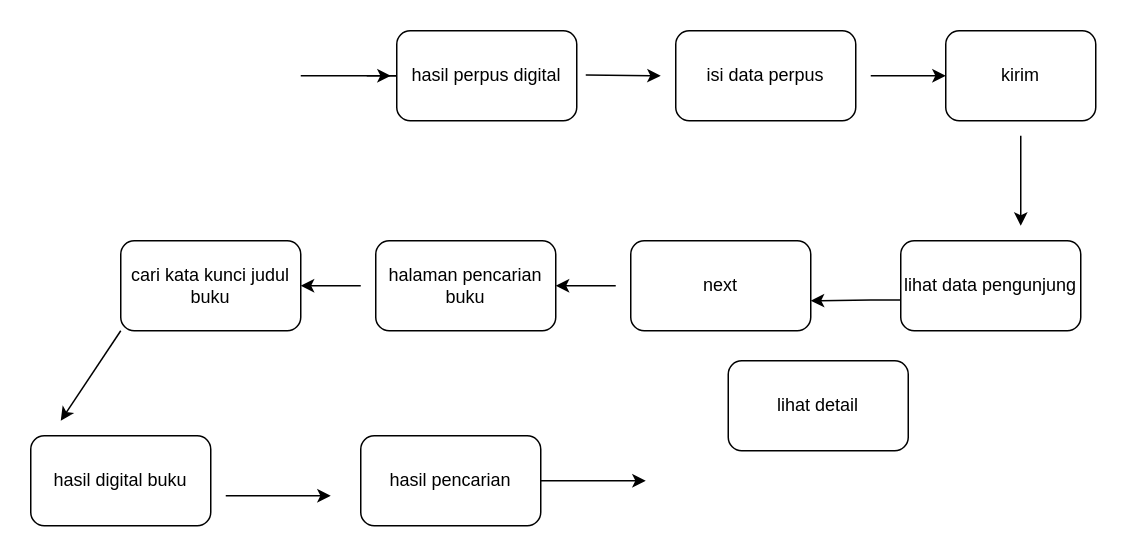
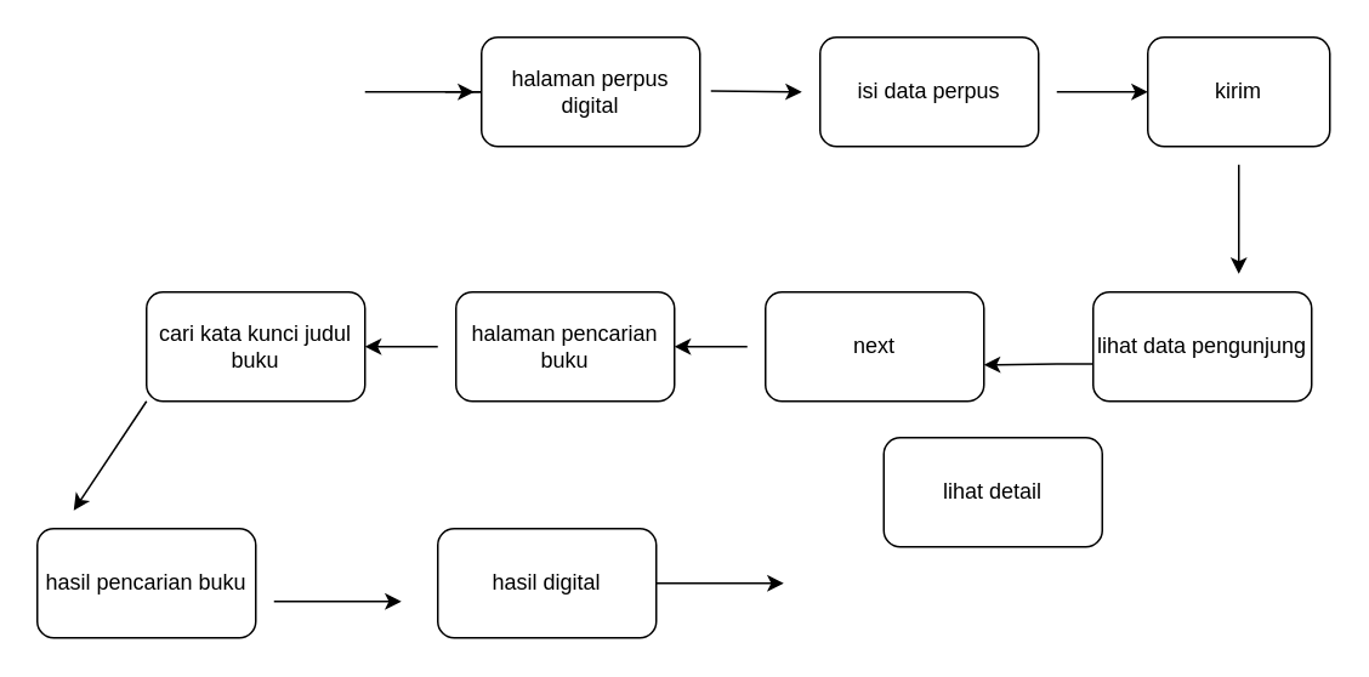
  <mxCell id="0" />
  <mxCell id="1" parent="0" />
  <mxCell id="2" value="" style="edgeStyle=none;orthogonalLoop=1;jettySize=auto;html=1;rounded=0;" edge="1" parent="1"><mxGeometry width="100" relative="1" as="geometry"><mxPoint x="200" y="50" as="sourcePoint" /><mxPoint x="280" y="50" as="targetPoint" /><Array as="points" /></mxGeometry></mxCell>
  <mxCell id="3" value="" style="edgeStyle=orthogonalEdgeStyle;rounded=0;orthogonalLoop=1;jettySize=auto;html=1;" edge="1" parent="1" source="4"><mxGeometry relative="1" as="geometry"><mxPoint x="260" y="50" as="targetPoint" /></mxGeometry></mxCell>
- <mxCell id="4" value="hasil perpus digital" style="rounded=1;whiteSpace=wrap;html=1;" vertex="1" parent="1"><mxGeometry x="264" y="20" width="120" height="60" as="geometry" /></mxCell>
+ <mxCell id="4" value="halaman perpus digital" style="rounded=1;whiteSpace=wrap;html=1;" vertex="1" parent="1"><mxGeometry x="264" y="20" width="120" height="60" as="geometry" /></mxCell>
  <mxCell id="5" value="" style="edgeStyle=none;orthogonalLoop=1;jettySize=auto;html=1;rounded=0;" edge="1" parent="1"><mxGeometry width="100" relative="1" as="geometry"><mxPoint x="390" y="49.5" as="sourcePoint" /><mxPoint x="440" y="50" as="targetPoint" /><Array as="points" /></mxGeometry></mxCell>
  <mxCell id="6" value="isi data perpus" style="rounded=1;whiteSpace=wrap;html=1;" vertex="1" parent="1"><mxGeometry x="450" y="20" width="120" height="60" as="geometry" /></mxCell>
  <mxCell id="7" value="lihat data pengunjung" style="rounded=1;whiteSpace=wrap;html=1;" vertex="1" parent="1"><mxGeometry x="600" y="160" width="120" height="60" as="geometry" /></mxCell>
  <mxCell id="8" value="" style="edgeStyle=none;orthogonalLoop=1;jettySize=auto;html=1;rounded=0;" edge="1" parent="1"><mxGeometry width="100" relative="1" as="geometry"><mxPoint x="600" y="199.5" as="sourcePoint" /><mxPoint x="540" y="200" as="targetPoint" /><Array as="points"><mxPoint x="580" y="199.5" /></Array></mxGeometry></mxCell>
  <mxCell id="9" value="" style="edgeStyle=none;orthogonalLoop=1;jettySize=auto;html=1;rounded=0;" edge="1" parent="1"><mxGeometry width="100" relative="1" as="geometry"><mxPoint x="600" y="50" as="sourcePoint" /><mxPoint x="630" y="50" as="targetPoint" /><Array as="points"><mxPoint x="580" y="50" /></Array></mxGeometry></mxCell>
  <mxCell id="10" value="kirim" style="rounded=1;whiteSpace=wrap;html=1;" vertex="1" parent="1"><mxGeometry x="630" y="20" width="100" height="60" as="geometry" /></mxCell>
  <mxCell id="11" value="" style="edgeStyle=none;orthogonalLoop=1;jettySize=auto;html=1;rounded=0;" edge="1" parent="1"><mxGeometry width="100" relative="1" as="geometry"><mxPoint x="680" y="90" as="sourcePoint" /><mxPoint x="680" y="150" as="targetPoint" /><Array as="points" /></mxGeometry></mxCell>
  <mxCell id="12" value="next" style="rounded=1;whiteSpace=wrap;html=1;" vertex="1" parent="1"><mxGeometry x="420" y="160" width="120" height="60" as="geometry" /></mxCell>
  <mxCell id="13" value="" style="edgeStyle=none;orthogonalLoop=1;jettySize=auto;html=1;rounded=0;" edge="1" parent="1"><mxGeometry width="100" relative="1" as="geometry"><mxPoint x="410" y="190" as="sourcePoint" /><mxPoint x="370" y="190" as="targetPoint" /><Array as="points"><mxPoint x="390" y="190" /></Array></mxGeometry></mxCell>
  <mxCell id="14" value="halaman pencarian buku" style="rounded=1;whiteSpace=wrap;html=1;" vertex="1" parent="1"><mxGeometry x="250" y="160" width="120" height="60" as="geometry" /></mxCell>
  <mxCell id="15" value="" style="edgeStyle=none;orthogonalLoop=1;jettySize=auto;html=1;rounded=0;" edge="1" parent="1"><mxGeometry width="100" relative="1" as="geometry"><mxPoint x="240" y="190" as="sourcePoint" /><mxPoint x="200" y="190" as="targetPoint" /><Array as="points" /></mxGeometry></mxCell>
  <mxCell id="16" value="cari kata kunci judul buku" style="rounded=1;whiteSpace=wrap;html=1;" vertex="1" parent="1"><mxGeometry x="80" y="160" width="120" height="60" as="geometry" /></mxCell>
- <mxCell id="17" value="hasil digital buku" style="rounded=1;whiteSpace=wrap;html=1;" vertex="1" parent="1"><mxGeometry x="20" y="290" width="120" height="60" as="geometry" /></mxCell>
+ <mxCell id="17" value="hasil pencarian buku" style="rounded=1;whiteSpace=wrap;html=1;" vertex="1" parent="1"><mxGeometry x="20" y="290" width="120" height="60" as="geometry" /></mxCell>
  <mxCell id="18" value="" style="edgeStyle=none;orthogonalLoop=1;jettySize=auto;html=1;rounded=0;exitX=0;exitY=1;exitDx=0;exitDy=0;" edge="1" parent="1" source="16"><mxGeometry width="100" relative="1" as="geometry"><mxPoint x="40" y="240" as="sourcePoint" /><mxPoint x="40" y="280" as="targetPoint" /><Array as="points" /></mxGeometry></mxCell>
  <mxCell id="19" value="" style="edgeStyle=none;orthogonalLoop=1;jettySize=auto;html=1;rounded=0;" edge="1" parent="1"><mxGeometry width="100" relative="1" as="geometry"><mxPoint x="150" y="330" as="sourcePoint" /><mxPoint x="220" y="330" as="targetPoint" /><Array as="points" /></mxGeometry></mxCell>
- <mxCell id="20" value="hasil pencarian" style="rounded=1;whiteSpace=wrap;html=1;" vertex="1" parent="1"><mxGeometry x="240" y="290" width="120" height="60" as="geometry" /></mxCell>
+ <mxCell id="20" value="hasil digital" style="rounded=1;whiteSpace=wrap;html=1;" vertex="1" parent="1"><mxGeometry x="240" y="290" width="120" height="60" as="geometry" /></mxCell>
  <mxCell id="21" value="" style="edgeStyle=none;orthogonalLoop=1;jettySize=auto;html=1;rounded=0;" edge="1" parent="1"><mxGeometry width="100" relative="1" as="geometry"><mxPoint x="360" y="320" as="sourcePoint" /><mxPoint x="430" y="320" as="targetPoint" /><Array as="points" /></mxGeometry></mxCell>
  <mxCell id="22" value="lihat detail" style="rounded=1;whiteSpace=wrap;html=1;" vertex="1" parent="1"><mxGeometry x="485" y="240" width="120" height="60" as="geometry" /></mxCell>
